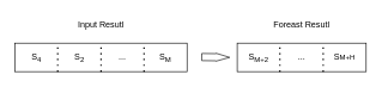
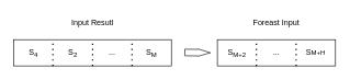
  <mxCell id="0" />
  <mxCell id="1" parent="0" />
  <mxCell id="2" value="" style="rounded=0;whiteSpace=wrap;html=1;" parent="1" vertex="1"><mxGeometry x="20" y="60" width="240" height="40" as="geometry" /></mxCell>
  <mxCell id="3" value="" style="endArrow=none;dashed=1;html=1;dashPattern=1 3;strokeWidth=2;" parent="1" edge="1"><mxGeometry width="50" height="50" relative="1" as="geometry"><mxPoint x="79.5" y="100" as="sourcePoint" /><mxPoint x="79.5" y="60" as="targetPoint" /></mxGeometry></mxCell>
  <mxCell id="4" value="" style="endArrow=none;dashed=1;html=1;dashPattern=1 3;strokeWidth=2;" parent="1" edge="1"><mxGeometry width="50" height="50" relative="1" as="geometry"><mxPoint x="140" y="100" as="sourcePoint" /><mxPoint x="140" y="60" as="targetPoint" /></mxGeometry></mxCell>
  <mxCell id="5" value="S&lt;sub&gt;4&lt;/sub&gt;" style="text;html=1;strokeColor=none;fillColor=none;align=center;verticalAlign=middle;whiteSpace=wrap;rounded=0;" parent="1" vertex="1"><mxGeometry x="20" y="65" width="60" height="30" as="geometry" /></mxCell>
  <mxCell id="6" value="S&lt;sub&gt;2&lt;/sub&gt;" style="text;html=1;strokeColor=none;fillColor=none;align=center;verticalAlign=middle;whiteSpace=wrap;rounded=0;" parent="1" vertex="1"><mxGeometry x="80" y="65" width="60" height="30" as="geometry" /></mxCell>
  <mxCell id="7" value="" style="endArrow=none;dashed=1;html=1;dashPattern=1 3;strokeWidth=2;" parent="1" edge="1"><mxGeometry width="50" height="50" relative="1" as="geometry"><mxPoint x="200" y="100" as="sourcePoint" /><mxPoint x="200" y="60" as="targetPoint" /></mxGeometry></mxCell>
  <mxCell id="8" value="..." style="text;html=1;strokeColor=none;fillColor=none;align=center;verticalAlign=middle;whiteSpace=wrap;rounded=0;" parent="1" vertex="1"><mxGeometry x="140" y="65" width="60" height="30" as="geometry" /></mxCell>
  <mxCell id="9" value="S&lt;sub&gt;M&lt;/sub&gt;" style="text;html=1;strokeColor=none;fillColor=none;align=center;verticalAlign=middle;whiteSpace=wrap;rounded=0;" parent="1" vertex="1"><mxGeometry x="200" y="65" width="60" height="30" as="geometry" /></mxCell>
  <mxCell id="10" value="" style="shape=flexArrow;endArrow=classic;html=1;endWidth=0;endSize=5.98;" parent="1" edge="1"><mxGeometry width="50" height="50" relative="1" as="geometry"><mxPoint x="280" y="79.5" as="sourcePoint" /><mxPoint x="320" y="80" as="targetPoint" /></mxGeometry></mxCell>
  <mxCell id="11" value="" style="rounded=0;whiteSpace=wrap;html=1;" parent="1" vertex="1"><mxGeometry x="330" y="60" width="180" height="40" as="geometry" /></mxCell>
  <mxCell id="12" value="" style="endArrow=none;dashed=1;html=1;dashPattern=1 3;strokeWidth=2;" parent="1" edge="1"><mxGeometry width="50" height="50" relative="1" as="geometry"><mxPoint x="389.5" y="100" as="sourcePoint" /><mxPoint x="389.5" y="60" as="targetPoint" /></mxGeometry></mxCell>
  <mxCell id="13" value="" style="endArrow=none;dashed=1;html=1;dashPattern=1 3;strokeWidth=2;" parent="1" edge="1"><mxGeometry width="50" height="50" relative="1" as="geometry"><mxPoint x="450" y="100" as="sourcePoint" /><mxPoint x="450" y="60" as="targetPoint" /></mxGeometry></mxCell>
  <mxCell id="14" value="S&lt;sub&gt;M+2&lt;/sub&gt;" style="text;html=1;strokeColor=none;fillColor=none;align=center;verticalAlign=middle;whiteSpace=wrap;rounded=0;" parent="1" vertex="1"><mxGeometry x="330" y="65" width="60" height="30" as="geometry" /></mxCell>
  <mxCell id="15" value="..." style="text;html=1;strokeColor=none;fillColor=none;align=center;verticalAlign=middle;whiteSpace=wrap;rounded=0;" parent="1" vertex="1"><mxGeometry x="390" y="65" width="60" height="30" as="geometry" /></mxCell>
  <mxCell id="16" value="S&lt;span style=&quot;font-size: 10px;&quot;&gt;M+H&lt;/span&gt;" style="text;html=1;strokeColor=none;fillColor=none;align=center;verticalAlign=middle;whiteSpace=wrap;rounded=0;" parent="1" vertex="1"><mxGeometry x="450" y="65" width="60" height="30" as="geometry" /></mxCell>
  <mxCell id="17" value="Input Resutl" style="text;html=1;strokeColor=none;fillColor=none;align=center;verticalAlign=middle;whiteSpace=wrap;rounded=0;" vertex="1" parent="1"><mxGeometry x="90" y="20" width="100" height="30" as="geometry" /></mxCell>
- <mxCell id="18" value="Foreast Resutl" style="text;html=1;strokeColor=none;fillColor=none;align=center;verticalAlign=middle;whiteSpace=wrap;rounded=0;" vertex="1" parent="1"><mxGeometry x="370" y="20" width="100" height="30" as="geometry" /></mxCell>
+ <mxCell id="18" value="Foreast Input" style="text;html=1;strokeColor=none;fillColor=none;align=center;verticalAlign=middle;whiteSpace=wrap;rounded=0;" vertex="1" parent="1"><mxGeometry x="370" y="20" width="100" height="30" as="geometry" /></mxCell>
